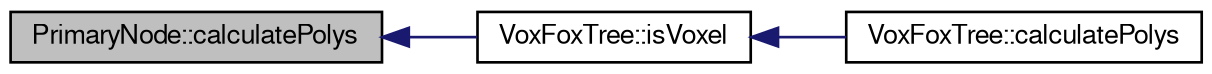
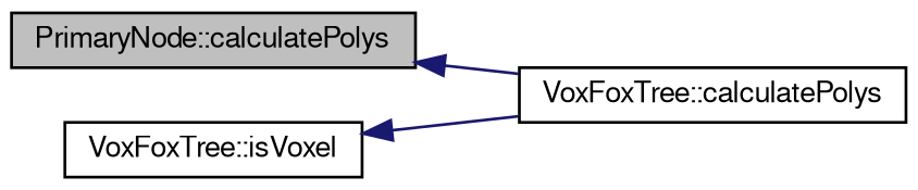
  digraph {
    rankdir=LR
    node [color=black fillcolor=white fontname=FreeSans fontsize=10 shape=record style=filled]
    edge [color=midnightblue dir=back fontname=FreeSans fontsize=10 labelfontname=FreeSans labelfontsize=10 style=solid]
    n1 [fillcolor=grey75 fontcolor=black height=0.2 label="PrimaryNode::calculatePolys" width=0.4]
    n2 [height=0.2 label="VoxFoxTree::isVoxel" width=0.4]
    n3 [height=0.2 label="VoxFoxTree::calculatePolys" width=0.4]
-   n1 -> n2
+   n1 -> n3
    n2 -> n3
  }
